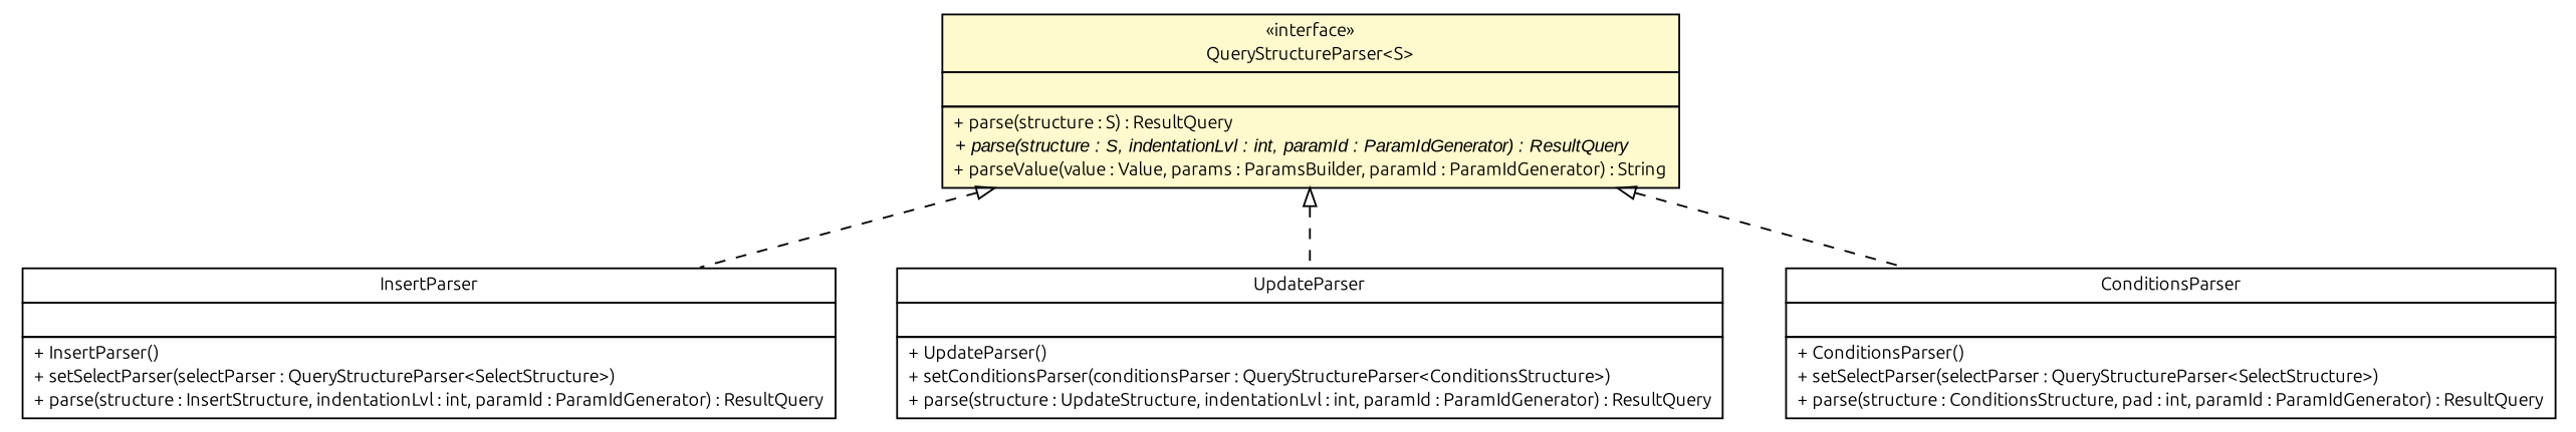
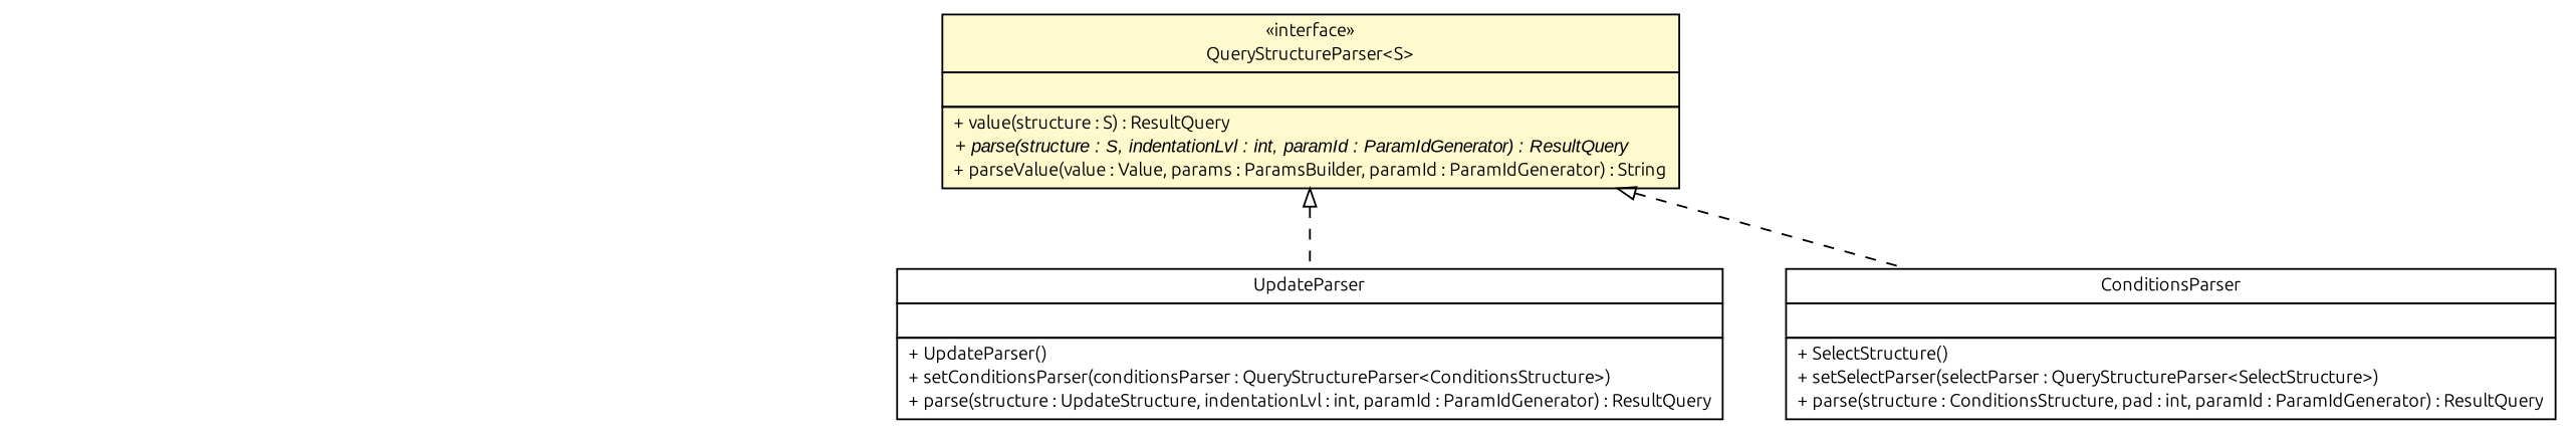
  digraph {
    fontname=Ubuntu
    nodesep=0.25
    ranksep=0.5
    node [fontcolor=black fontname=Ubuntu fontsize=10.0 shape=plaintext]
    edge [arrowtail=empty dir=back fontname=Ubuntu fontsize=10 headport=p labelfontname=arial labelfontsize=10 style=dashed tailport=p]
-   n1 [label=<<table title="br.gov.to.sefaz.persistence.query.parser.insert.InsertParser" border="0" cellborder="1" cellspacing="0" cellpadding="2" port="p" href="./insert/InsertParser.html"> 		<tr><td><table border="0" cellspacing="0" cellpadding="1"> <tr><td align="center" balign="center"> InsertParser </td></tr> 		</table></td></tr> 		<tr><td><table border="0" cellspacing="0" cellpadding="1"> <tr><td align="left" balign="left">  </td></tr> 		</table></td></tr> 		<tr><td><table border="0" cellspacing="0" cellpadding="1"> <tr><td align="left" balign="left"> + InsertParser() </td></tr> <tr><td align="left" balign="left"> + setSelectParser(selectParser : QueryStructureParser&lt;SelectStructure&gt;) </td></tr> <tr><td align="left" balign="left"> + parse(structure : InsertStructure, indentationLvl : int, paramId : ParamIdGenerator) : ResultQuery </td></tr> 		</table></td></tr> 		</table>>]
-   n2 [label=<<table title="br.gov.to.sefaz.persistence.query.parser.QueryStructureParser" border="0" cellborder="1" cellspacing="0" cellpadding="2" port="p" bgcolor="lemonChiffon" href="./QueryStructureParser.html"> 		<tr><td><table border="0" cellspacing="0" cellpadding="1"> <tr><td align="center" balign="center"> &#171;interface&#187; </td></tr> <tr><td align="center" balign="center"> QueryStructureParser&lt;S&gt; </td></tr> 		</table></td></tr> 		<tr><td><table border="0" cellspacing="0" cellpadding="1"> <tr><td align="left" balign="left">  </td></tr> 		</table></td></tr> 		<tr><td><table border="0" cellspacing="0" cellpadding="1"> <tr><td align="left" balign="left"> + parse(structure : S) : ResultQuery </td></tr> <tr><td align="left" balign="left"><font face="arial italic" point-size="10.0"> + parse(structure : S, indentationLvl : int, paramId : ParamIdGenerator) : ResultQuery </font></td></tr> <tr><td align="left" balign="left"> + parseValue(value : Value, params : ParamsBuilder, paramId : ParamIdGenerator) : String </td></tr> 		</table></td></tr> 		</table>>]
+   n2 [label=<<table title="br.gov.to.sefaz.persistence.query.parser.QueryStructureParser" border="0" cellborder="1" cellspacing="0" cellpadding="2" port="p" bgcolor="lemonChiffon" href="./QueryStructureParser.html"> 		<tr><td><table border="0" cellspacing="0" cellpadding="1"> <tr><td align="center" balign="center"> &#171;interface&#187; </td></tr> <tr><td align="center" balign="center"> QueryStructureParser&lt;S&gt; </td></tr> 		</table></td></tr> 		<tr><td><table border="0" cellspacing="0" cellpadding="1"> <tr><td align="left" balign="left">  </td></tr> 		</table></td></tr> 		<tr><td><table border="0" cellspacing="0" cellpadding="1"> <tr><td align="left" balign="left"> + value(structure : S) : ResultQuery </td></tr> <tr><td align="left" balign="left"><font face="arial italic" point-size="10.0"> + parse(structure : S, indentationLvl : int, paramId : ParamIdGenerator) : ResultQuery </font></td></tr> <tr><td align="left" balign="left"> + parseValue(value : Value, params : ParamsBuilder, paramId : ParamIdGenerator) : String </td></tr> 		</table></td></tr> 		</table>>]
    n3 [label=<<table title="br.gov.to.sefaz.persistence.query.parser.update.UpdateParser" border="0" cellborder="1" cellspacing="0" cellpadding="2" port="p" href="./update/UpdateParser.html"> 		<tr><td><table border="0" cellspacing="0" cellpadding="1"> <tr><td align="center" balign="center"> UpdateParser </td></tr> 		</table></td></tr> 		<tr><td><table border="0" cellspacing="0" cellpadding="1"> <tr><td align="left" balign="left">  </td></tr> 		</table></td></tr> 		<tr><td><table border="0" cellspacing="0" cellpadding="1"> <tr><td align="left" balign="left"> + UpdateParser() </td></tr> <tr><td align="left" balign="left"> + setConditionsParser(conditionsParser : QueryStructureParser&lt;ConditionsStructure&gt;) </td></tr> <tr><td align="left" balign="left"> + parse(structure : UpdateStructure, indentationLvl : int, paramId : ParamIdGenerator) : ResultQuery </td></tr> 		</table></td></tr> 		</table>>]
-   n4 [label=<<table title="br.gov.to.sefaz.persistence.query.parser.where.ConditionsParser" border="0" cellborder="1" cellspacing="0" cellpadding="2" port="p" href="./where/ConditionsParser.html"> 		<tr><td><table border="0" cellspacing="0" cellpadding="1"> <tr><td align="center" balign="center"> ConditionsParser </td></tr> 		</table></td></tr> 		<tr><td><table border="0" cellspacing="0" cellpadding="1"> <tr><td align="left" balign="left">  </td></tr> 		</table></td></tr> 		<tr><td><table border="0" cellspacing="0" cellpadding="1"> <tr><td align="left" balign="left"> + ConditionsParser() </td></tr> <tr><td align="left" balign="left"> + setSelectParser(selectParser : QueryStructureParser&lt;SelectStructure&gt;) </td></tr> <tr><td align="left" balign="left"> + parse(structure : ConditionsStructure, pad : int, paramId : ParamIdGenerator) : ResultQuery </td></tr> 		</table></td></tr> 		</table>>]
-   n2 -> n1
+   n4 [label=<<table title="br.gov.to.sefaz.persistence.query.parser.where.ConditionsParser" border="0" cellborder="1" cellspacing="0" cellpadding="2" port="p" href="./where/ConditionsParser.html"> 		<tr><td><table border="0" cellspacing="0" cellpadding="1"> <tr><td align="center" balign="center"> ConditionsParser </td></tr> 		</table></td></tr> 		<tr><td><table border="0" cellspacing="0" cellpadding="1"> <tr><td align="left" balign="left">  </td></tr> 		</table></td></tr> 		<tr><td><table border="0" cellspacing="0" cellpadding="1"> <tr><td align="left" balign="left"> + SelectStructure() </td></tr> <tr><td align="left" balign="left"> + setSelectParser(selectParser : QueryStructureParser&lt;SelectStructure&gt;) </td></tr> <tr><td align="left" balign="left"> + parse(structure : ConditionsStructure, pad : int, paramId : ParamIdGenerator) : ResultQuery </td></tr> 		</table></td></tr> 		</table>>]
    n2 -> n3
    n2 -> n4
  }
